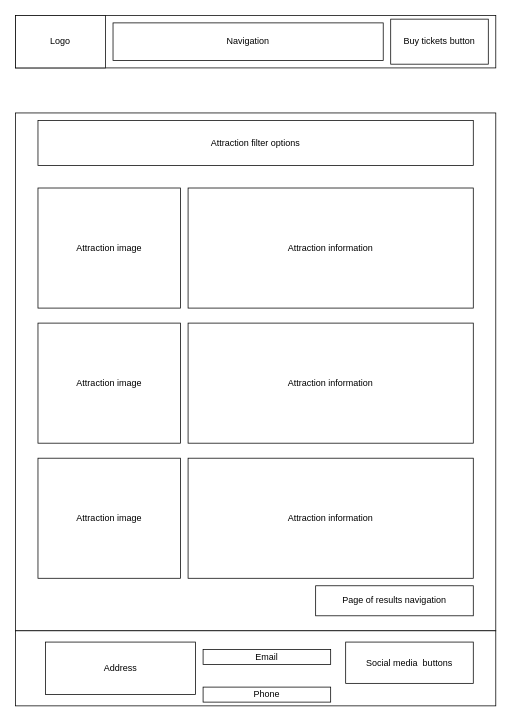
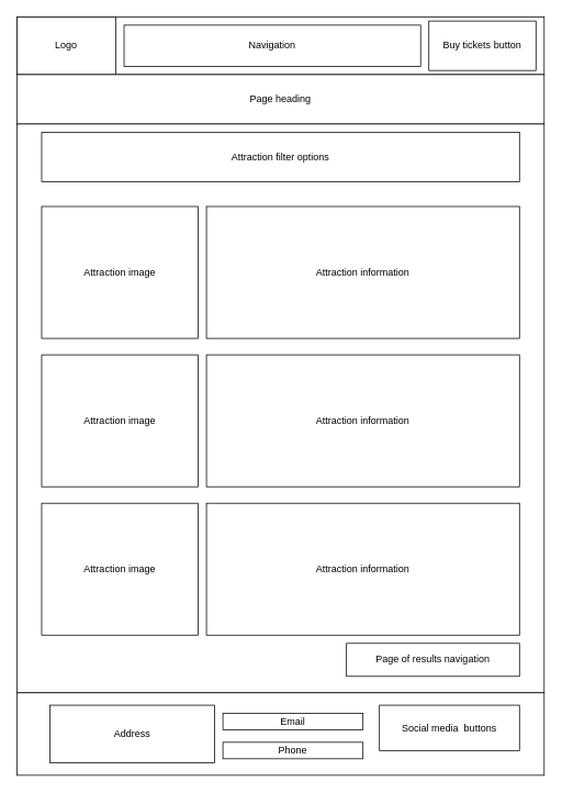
  <mxCell id="0" />
  <mxCell id="1" parent="0" />
  <mxCell id="2" value="" style="rounded=0;whiteSpace=wrap;html=1;" parent="1" vertex="1"><mxGeometry x="20" y="20" width="640" height="70" as="geometry" /></mxCell>
  <mxCell id="3" value="Logo" style="rounded=0;whiteSpace=wrap;html=1;" parent="1" vertex="1"><mxGeometry x="20" y="20" width="120" height="70" as="geometry" /></mxCell>
  <mxCell id="4" value="Navigation" style="rounded=0;whiteSpace=wrap;html=1;" parent="1" vertex="1"><mxGeometry x="150" y="30" width="360" height="50" as="geometry" /></mxCell>
+ <mxCell id="5" value="Page heading" style="rounded=0;whiteSpace=wrap;html=1;" parent="1" vertex="1"><mxGeometry x="20" y="90" width="640" height="60" as="geometry" /></mxCell>
  <mxCell id="6" value="" style="rounded=0;whiteSpace=wrap;html=1;" parent="1" vertex="1"><mxGeometry x="20" y="150" width="640" height="690" as="geometry" /></mxCell>
  <mxCell id="7" value="" style="rounded=0;whiteSpace=wrap;html=1;" parent="1" vertex="1"><mxGeometry x="20" y="840" width="640" height="100" as="geometry" /></mxCell>
  <mxCell id="8" value="Buy tickets button" style="rounded=0;whiteSpace=wrap;html=1;" parent="1" vertex="1"><mxGeometry x="520" y="25" width="130" height="60" as="geometry" /></mxCell>
  <mxCell id="9" value="Address" style="rounded=0;whiteSpace=wrap;html=1;" parent="1" vertex="1"><mxGeometry x="60" y="855" width="200" height="70" as="geometry" /></mxCell>
  <mxCell id="10" value="Email" style="rounded=0;whiteSpace=wrap;html=1;" parent="1" vertex="1"><mxGeometry x="270" y="865" width="170" height="20" as="geometry" /></mxCell>
- <mxCell id="11" value="Phone" style="rounded=0;whiteSpace=wrap;html=1;" parent="1" vertex="1"><mxGeometry x="270" y="915" width="170" height="20" as="geometry" /></mxCell>
+ <mxCell id="11" value="Phone" style="rounded=0;whiteSpace=wrap;html=1;" parent="1" vertex="1"><mxGeometry x="270" y="900" width="170" height="20" as="geometry" /></mxCell>
  <mxCell id="12" value="Social media&amp;nbsp; buttons" style="rounded=0;whiteSpace=wrap;html=1;" parent="1" vertex="1"><mxGeometry x="460" y="855" width="170" height="55" as="geometry" /></mxCell>
  <mxCell id="13" value="Attraction filter options" style="rounded=0;whiteSpace=wrap;html=1;" vertex="1" parent="1"><mxGeometry x="50" y="160" width="580" height="60" as="geometry" /></mxCell>
  <mxCell id="14" value="Page of results navigation" style="rounded=0;whiteSpace=wrap;html=1;" vertex="1" parent="1"><mxGeometry x="420" y="780" width="210" height="40" as="geometry" /></mxCell>
  <mxCell id="15" value="Attraction image" style="rounded=0;whiteSpace=wrap;html=1;" vertex="1" parent="1"><mxGeometry x="50" y="250" width="190" height="160" as="geometry" /></mxCell>
  <mxCell id="16" value="Attraction information" style="rounded=0;whiteSpace=wrap;html=1;" vertex="1" parent="1"><mxGeometry x="250" y="250" width="380" height="160" as="geometry" /></mxCell>
  <mxCell id="17" value="Attraction image" style="rounded=0;whiteSpace=wrap;html=1;" vertex="1" parent="1"><mxGeometry x="50" y="430" width="190" height="160" as="geometry" /></mxCell>
  <mxCell id="18" value="Attraction information" style="rounded=0;whiteSpace=wrap;html=1;" vertex="1" parent="1"><mxGeometry x="250" y="430" width="380" height="160" as="geometry" /></mxCell>
  <mxCell id="19" value="Attraction image" style="rounded=0;whiteSpace=wrap;html=1;" vertex="1" parent="1"><mxGeometry x="50" y="610" width="190" height="160" as="geometry" /></mxCell>
  <mxCell id="20" value="Attraction information" style="rounded=0;whiteSpace=wrap;html=1;" vertex="1" parent="1"><mxGeometry x="250" y="610" width="380" height="160" as="geometry" /></mxCell>
